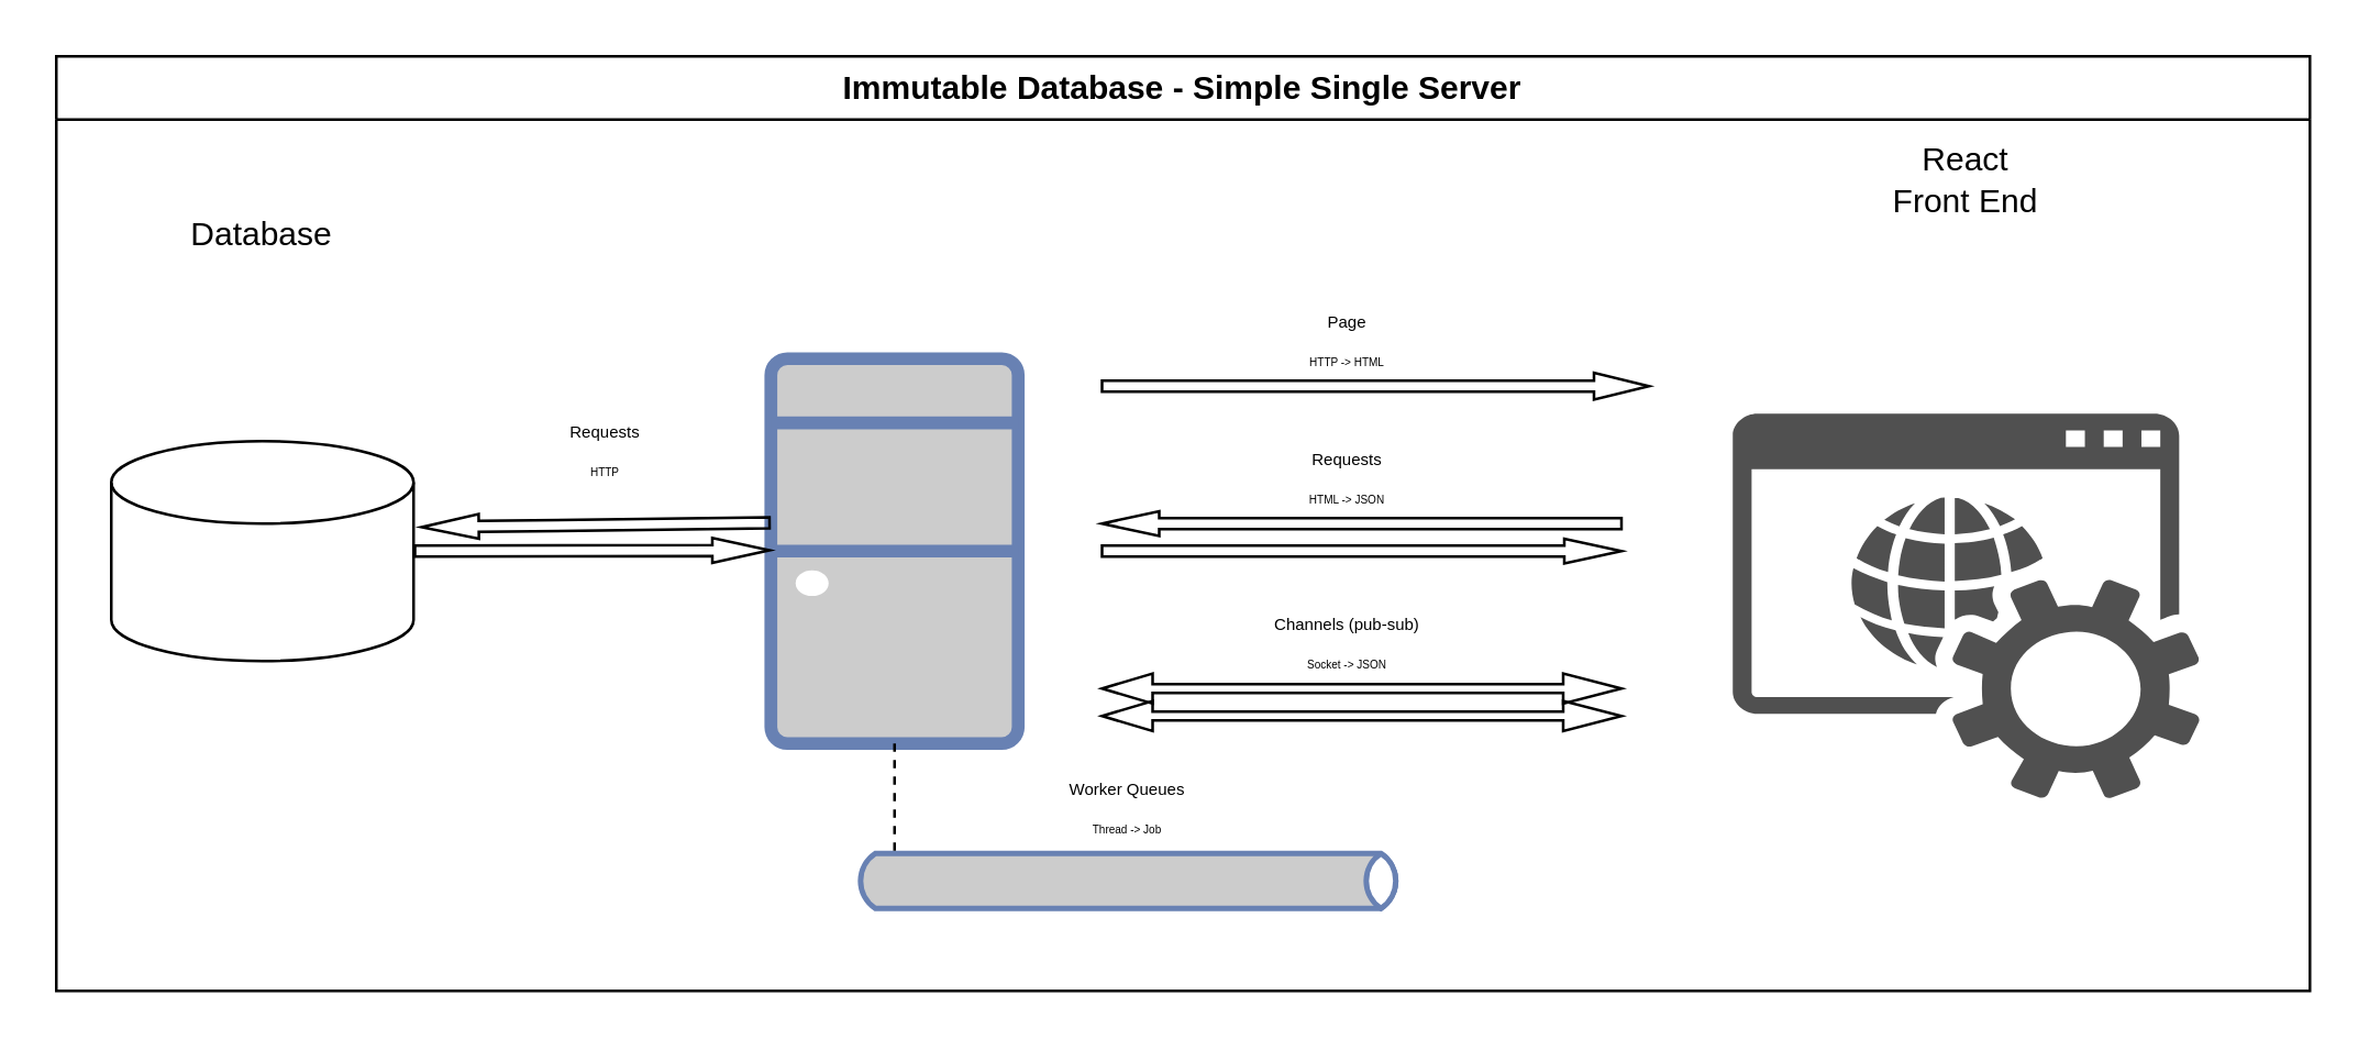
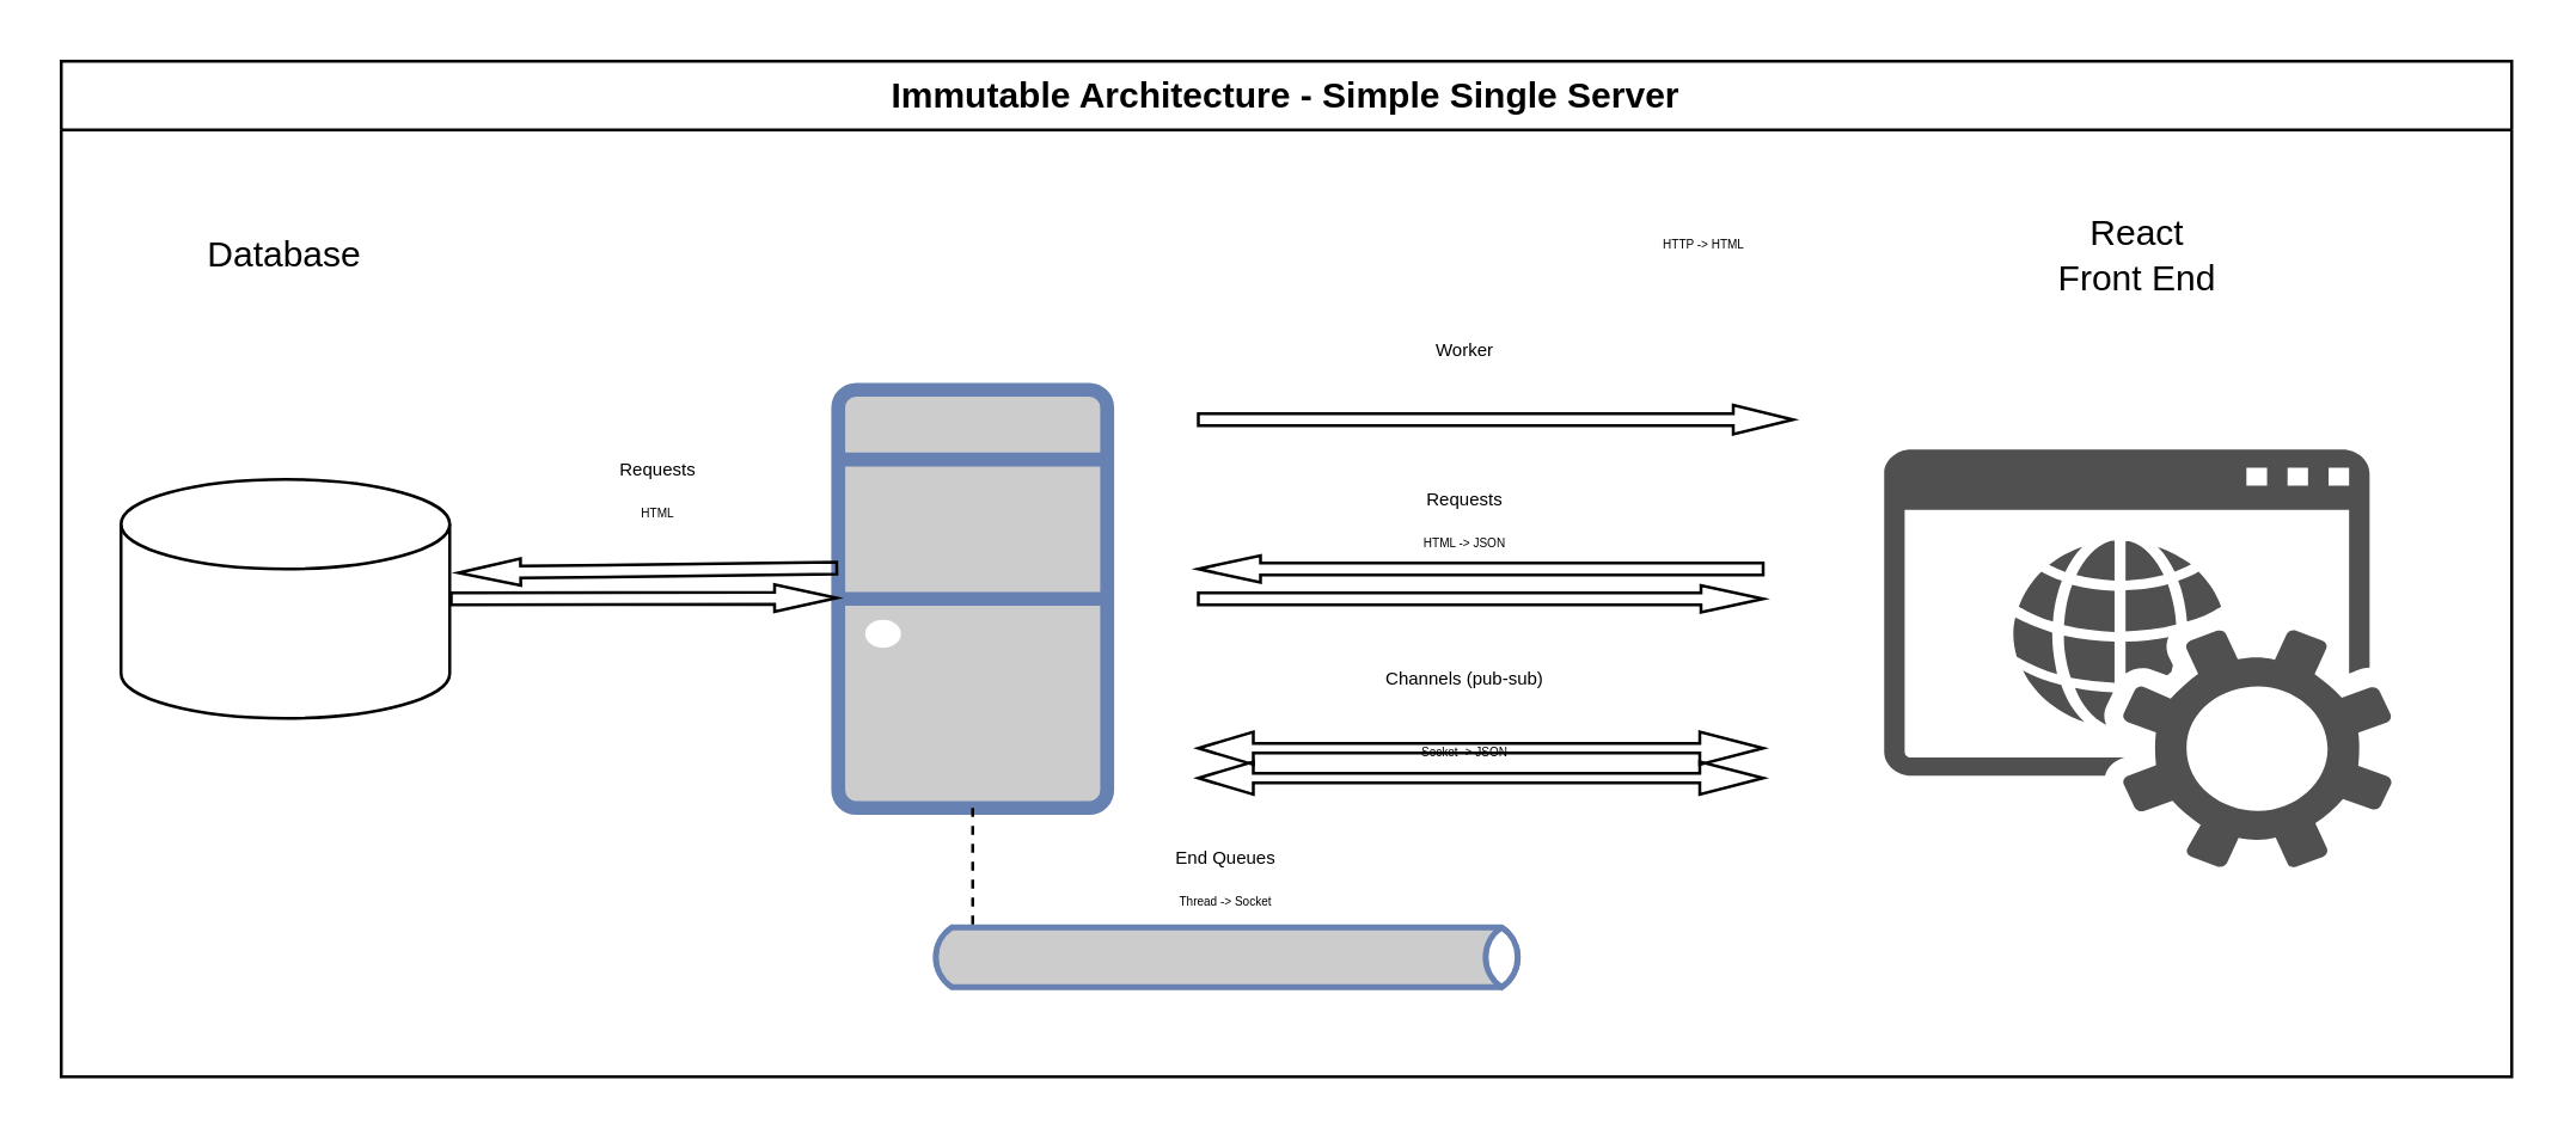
  <mxCell id="0" />
  <mxCell id="1" parent="0" />
  <mxCell id="2" value="" style="shape=cylinder3;whiteSpace=wrap;html=1;boundedLbl=1;backgroundOutline=1;size=15;" vertex="1" parent="1"><mxGeometry x="40" y="160" width="110" height="80" as="geometry" /></mxCell>
  <mxCell id="3" value="" style="sketch=0;pointerEvents=1;shadow=0;dashed=0;html=1;strokeColor=none;fillColor=#505050;labelPosition=center;verticalLabelPosition=bottom;verticalAlign=top;outlineConnect=0;align=center;shape=mxgraph.office.services.online_hosted_services;" vertex="1" parent="1"><mxGeometry x="630" y="150" width="170" height="140" as="geometry" /></mxCell>
  <mxCell id="4" value="" style="shape=flexArrow;endArrow=classic;html=1;rounded=0;width=4;endSize=6.332;endWidth=4.8;" edge="1" parent="1"><mxGeometry width="50" height="50" relative="1" as="geometry"><mxPoint x="400" y="140" as="sourcePoint" /><mxPoint x="600" y="140" as="targetPoint" /></mxGeometry></mxCell>
  <mxCell id="5" value="" style="shape=flexArrow;endArrow=classic;html=1;rounded=0;width=4;endSize=6.6;endWidth=4;" edge="1" parent="1"><mxGeometry width="50" height="50" relative="1" as="geometry"><mxPoint x="590" y="190" as="sourcePoint" /><mxPoint x="400" y="190" as="targetPoint" /></mxGeometry></mxCell>
  <mxCell id="6" value="" style="shape=flexArrow;endArrow=classic;html=1;rounded=0;width=4;endSize=6.6;endWidth=4;" edge="1" parent="1"><mxGeometry width="50" height="50" relative="1" as="geometry"><mxPoint x="400" y="200" as="sourcePoint" /><mxPoint x="590" y="200" as="targetPoint" /></mxGeometry></mxCell>
  <mxCell id="7" value="" style="shape=flexArrow;endArrow=classic;startArrow=classic;html=1;rounded=0;width=3.2;startSize=5.8;startWidth=6.72;endWidth=6.72;endSize=6.732;" edge="1" parent="1"><mxGeometry width="100" height="100" relative="1" as="geometry"><mxPoint x="400" y="250" as="sourcePoint" /><mxPoint x="590" y="250" as="targetPoint" /></mxGeometry></mxCell>
  <mxCell id="8" value="" style="shape=flexArrow;endArrow=classic;startArrow=classic;html=1;rounded=0;width=3.2;startSize=5.8;startWidth=6.72;endWidth=6.72;endSize=6.732;" edge="1" parent="1"><mxGeometry width="100" height="100" relative="1" as="geometry"><mxPoint x="400" y="260" as="sourcePoint" /><mxPoint x="590" y="260" as="targetPoint" /></mxGeometry></mxCell>
  <mxCell id="9" value="" style="fontColor=#0066CC;verticalAlign=top;verticalLabelPosition=bottom;labelPosition=center;align=center;html=1;outlineConnect=0;fillColor=#CCCCCC;strokeColor=#6881B3;gradientColor=none;gradientDirection=north;strokeWidth=2;shape=mxgraph.networks.desktop_pc;" vertex="1" parent="1"><mxGeometry x="280" y="130" width="90" height="140" as="geometry" /></mxCell>
- <mxCell id="10" value="&lt;div style=&quot;line-height: 100%;&quot;&gt;&lt;font style=&quot;font-size: 4px;&quot;&gt;HTTP -&amp;gt; HTML &lt;/font&gt;&lt;/div&gt;" style="text;html=1;align=center;verticalAlign=middle;whiteSpace=wrap;rounded=0;" vertex="1" parent="1"><mxGeometry x="430" y="120" width="120" height="20" as="geometry" /></mxCell>
- <mxCell id="11" value="&lt;font style=&quot;font-size: 6px;&quot;&gt;Page&lt;/font&gt;" style="text;html=1;align=center;verticalAlign=middle;whiteSpace=wrap;rounded=0;" vertex="1" parent="1"><mxGeometry x="430" y="110" width="120" height="10" as="geometry" /></mxCell>
+ <mxCell id="10" value="&lt;div style=&quot;line-height: 100%;&quot;&gt;&lt;font style=&quot;font-size: 4px;&quot;&gt;HTTP -&amp;gt; HTML &lt;/font&gt;&lt;/div&gt;" style="text;html=1;align=center;verticalAlign=middle;whiteSpace=wrap;rounded=0;" vertex="1" parent="1"><mxGeometry x="510" y="70" width="120" height="20" as="geometry" /></mxCell>
+ <mxCell id="11" value="&lt;font style=&quot;font-size: 6px;&quot;&gt;Worker&lt;/font&gt;" style="text;html=1;align=center;verticalAlign=middle;whiteSpace=wrap;rounded=0;" vertex="1" parent="1"><mxGeometry x="430" y="110" width="120" height="10" as="geometry" /></mxCell>
  <mxCell id="12" value="&lt;div style=&quot;line-height: 100%;&quot;&gt;&lt;font style=&quot;font-size: 4px;&quot;&gt;HTML -&amp;gt; JSON &lt;/font&gt;&lt;/div&gt;" style="text;html=1;align=center;verticalAlign=middle;whiteSpace=wrap;rounded=0;" vertex="1" parent="1"><mxGeometry x="430" y="170" width="120" height="20" as="geometry" /></mxCell>
  <mxCell id="13" value="&lt;font style=&quot;font-size: 6px;&quot;&gt;Requests&lt;/font&gt;" style="text;html=1;align=center;verticalAlign=middle;whiteSpace=wrap;rounded=0;" vertex="1" parent="1"><mxGeometry x="430" y="160" width="120" height="10" as="geometry" /></mxCell>
- <mxCell id="14" value="&lt;div style=&quot;line-height: 100%;&quot;&gt;&lt;font style=&quot;font-size: 4px;&quot;&gt;Socket -&amp;gt; JSON &lt;/font&gt;&lt;/div&gt;" style="text;html=1;align=center;verticalAlign=middle;whiteSpace=wrap;rounded=0;" vertex="1" parent="1"><mxGeometry x="430" y="230" width="120" height="20" as="geometry" /></mxCell>
+ <mxCell id="14" value="&lt;div style=&quot;line-height: 100%;&quot;&gt;&lt;font style=&quot;font-size: 4px;&quot;&gt;Socket -&amp;gt; JSON &lt;/font&gt;&lt;/div&gt;" style="text;html=1;align=center;verticalAlign=middle;whiteSpace=wrap;rounded=0;" vertex="1" parent="1"><mxGeometry x="430" y="240" width="120" height="20" as="geometry" /></mxCell>
  <mxCell id="15" value="&lt;font style=&quot;font-size: 6px;&quot;&gt;Channels (pub-sub)&lt;/font&gt;" style="text;html=1;align=center;verticalAlign=middle;whiteSpace=wrap;rounded=0;" vertex="1" parent="1"><mxGeometry x="430" y="220" width="120" height="10" as="geometry" /></mxCell>
  <mxCell id="16" value="" style="shape=flexArrow;endArrow=classic;html=1;rounded=0;width=4;endSize=6.6;endWidth=4;entryX=1.022;entryY=0.391;entryDx=0;entryDy=0;entryPerimeter=0;" edge="1" parent="1" target="2"><mxGeometry width="50" height="50" relative="1" as="geometry"><mxPoint x="280" y="189.71" as="sourcePoint" /><mxPoint x="190" y="190" as="targetPoint" /></mxGeometry></mxCell>
  <mxCell id="17" value="" style="shape=flexArrow;endArrow=classic;html=1;rounded=0;width=4;endSize=6.6;endWidth=4;" edge="1" parent="1"><mxGeometry width="50" height="50" relative="1" as="geometry"><mxPoint x="150" y="200" as="sourcePoint" /><mxPoint x="280" y="199.71" as="targetPoint" /></mxGeometry></mxCell>
- <mxCell id="18" value="&lt;div style=&quot;line-height: 100%;&quot;&gt;&lt;font style=&quot;font-size: 4px;&quot;&gt;HTTP&lt;/font&gt;&lt;/div&gt;" style="text;html=1;align=center;verticalAlign=middle;whiteSpace=wrap;rounded=0;" vertex="1" parent="1"><mxGeometry x="160" y="160.29" width="120" height="20" as="geometry" /></mxCell>
+ <mxCell id="18" value="&lt;div style=&quot;line-height: 100%;&quot;&gt;&lt;font style=&quot;font-size: 4px;&quot;&gt;HTML&lt;/font&gt;&lt;/div&gt;" style="text;html=1;align=center;verticalAlign=middle;whiteSpace=wrap;rounded=0;" vertex="1" parent="1"><mxGeometry x="160" y="160.29" width="120" height="20" as="geometry" /></mxCell>
  <mxCell id="19" value="&lt;font style=&quot;font-size: 6px;&quot;&gt;Requests&lt;/font&gt;" style="text;html=1;align=center;verticalAlign=middle;whiteSpace=wrap;rounded=0;" vertex="1" parent="1"><mxGeometry x="160" y="150" width="120" height="10" as="geometry" /></mxCell>
  <mxCell id="20" value="Database" style="text;html=1;align=center;verticalAlign=middle;whiteSpace=wrap;rounded=0;" vertex="1" parent="1"><mxGeometry x="65" y="70" width="60" height="30" as="geometry" /></mxCell>
- <mxCell id="21" value="React&lt;br&gt;Front End" style="text;html=1;align=center;verticalAlign=middle;whiteSpace=wrap;rounded=0;" vertex="1" parent="1"><mxGeometry x="685" y="50" width="60" height="30" as="geometry" /></mxCell>
- <mxCell id="22" value="Immutable Database - Simple Single Server" style="swimlane;whiteSpace=wrap;html=1;" vertex="1" parent="1"><mxGeometry x="20" y="20" width="820" height="340" as="geometry" /></mxCell>
+ <mxCell id="21" value="React&lt;br&gt;Front End" style="text;html=1;align=center;verticalAlign=middle;whiteSpace=wrap;rounded=0;" vertex="1" parent="1"><mxGeometry x="685" y="70" width="60" height="30" as="geometry" /></mxCell>
+ <mxCell id="22" value="Immutable Architecture - Simple Single Server" style="swimlane;whiteSpace=wrap;html=1;" vertex="1" parent="1"><mxGeometry x="20" y="20" width="820" height="340" as="geometry" /></mxCell>
  <mxCell id="23" value="" style="html=1;outlineConnect=0;fillColor=#CCCCCC;strokeColor=#6881B3;gradientColor=none;gradientDirection=north;strokeWidth=2;shape=mxgraph.networks.bus;gradientColor=none;gradientDirection=north;fontColor=#ffffff;perimeter=backbonePerimeter;backboneSize=20;" vertex="1" parent="1"><mxGeometry x="310" y="310" width="200" height="20" as="geometry" /></mxCell>
  <mxCell id="24" value="" style="endArrow=none;dashed=1;html=1;rounded=0;" edge="1" parent="1" source="9" target="23"><mxGeometry width="50" height="50" relative="1" as="geometry"><mxPoint x="350" y="280" as="sourcePoint" /><mxPoint x="440" y="140" as="targetPoint" /></mxGeometry></mxCell>
- <mxCell id="25" value="&lt;div style=&quot;line-height: 100%;&quot;&gt;&lt;font style=&quot;font-size: 4px;&quot;&gt;Thread -&amp;gt; Job &lt;/font&gt;&lt;/div&gt;" style="text;html=1;align=center;verticalAlign=middle;whiteSpace=wrap;rounded=0;" vertex="1" parent="1"><mxGeometry x="350" y="290" width="120" height="20" as="geometry" /></mxCell>
- <mxCell id="26" value="&lt;font style=&quot;font-size: 6px;&quot;&gt;Worker Queues&lt;/font&gt;" style="text;html=1;align=center;verticalAlign=middle;whiteSpace=wrap;rounded=0;" vertex="1" parent="1"><mxGeometry x="350" y="280" width="120" height="10" as="geometry" /></mxCell>
+ <mxCell id="25" value="&lt;div style=&quot;line-height: 100%;&quot;&gt;&lt;font style=&quot;font-size: 4px;&quot;&gt;Thread -&amp;gt; Socket &lt;/font&gt;&lt;/div&gt;" style="text;html=1;align=center;verticalAlign=middle;whiteSpace=wrap;rounded=0;" vertex="1" parent="1"><mxGeometry x="350" y="290" width="120" height="20" as="geometry" /></mxCell>
+ <mxCell id="26" value="&lt;font style=&quot;font-size: 6px;&quot;&gt;End Queues&lt;/font&gt;" style="text;html=1;align=center;verticalAlign=middle;whiteSpace=wrap;rounded=0;" vertex="1" parent="1"><mxGeometry x="350" y="280" width="120" height="10" as="geometry" /></mxCell>
